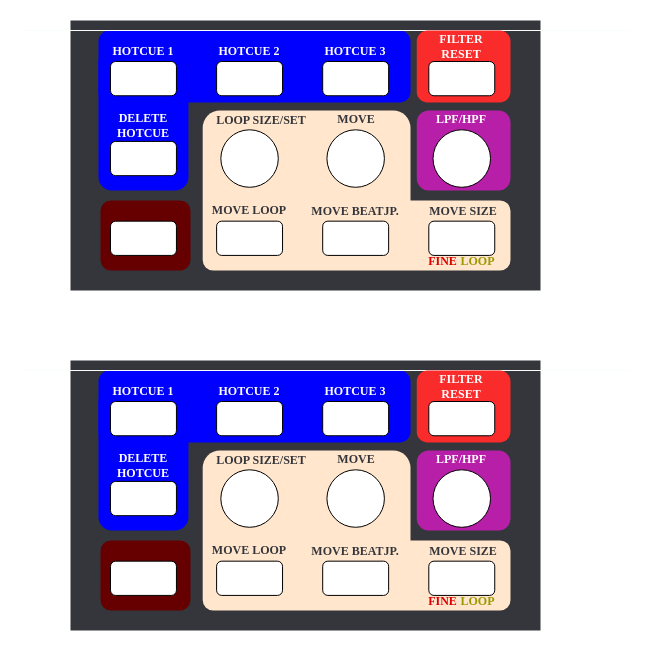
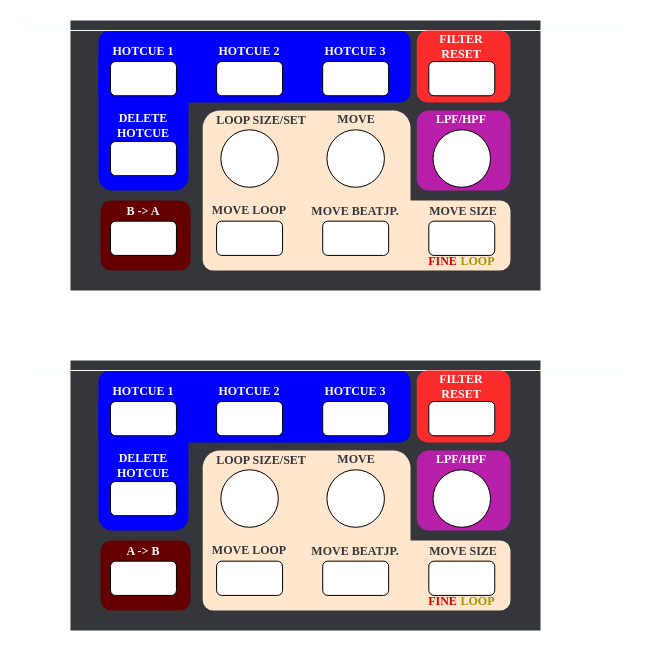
  <mxCell id="0" />
  <mxCell id="1" parent="0" />
  <mxCell id="2" value="" style="rounded=0;whiteSpace=wrap;html=1;shadow=0;glass=0;sketch=0;strokeColor=none;fillColor=#35363B;movable=0;editable=0;resizable=0;" parent="1" vertex="1"><mxGeometry x="70" y="20" width="470" height="270" as="geometry" /></mxCell>
  <mxCell id="3" value="" style="rounded=1;whiteSpace=wrap;html=1;shadow=0;glass=0;sketch=0;strokeColor=none;fillColor=#B81FA8;movable=0;editable=0;resizable=0;" parent="1" vertex="1"><mxGeometry x="416.27" y="110" width="93.73" height="80" as="geometry" /></mxCell>
  <mxCell id="4" value="" style="rounded=1;whiteSpace=wrap;html=1;shadow=0;glass=0;sketch=0;strokeColor=none;fillColor=#660000;movable=0;editable=0;resizable=0;" parent="1" vertex="1"><mxGeometry x="100" y="200" width="90" height="70" as="geometry" /></mxCell>
  <mxCell id="5" value="" style="rounded=1;whiteSpace=wrap;html=1;shadow=0;glass=0;sketch=0;fillColor=#0000FF;strokeColor=none;movable=0;editable=0;resizable=0;" parent="1" vertex="1"><mxGeometry x="97.97" y="47.79" width="90" height="142.21" as="geometry" /></mxCell>
  <mxCell id="6" value="" style="rounded=1;whiteSpace=wrap;html=1;shadow=0;glass=0;sketch=0;fillColor=#0000FF;strokeColor=none;movable=0;editable=0;resizable=0;rotatable=0;deletable=0;connectable=0;" parent="1" vertex="1"><mxGeometry x="98" y="30" width="312" height="72" as="geometry" /></mxCell>
  <mxCell id="7" value="" style="rounded=1;whiteSpace=wrap;html=1;shadow=0;glass=0;sketch=0;fillColor=#ffe6cc;strokeColor=none;movable=0;editable=0;resizable=0;" parent="1" vertex="1"><mxGeometry x="202.2" y="110" width="207.8" height="116" as="geometry" /></mxCell>
  <mxCell id="8" value="" style="rounded=1;whiteSpace=wrap;html=1;shadow=0;glass=0;sketch=0;fillColor=#ffe6cc;strokeColor=none;movable=0;editable=0;resizable=0;" parent="1" vertex="1"><mxGeometry x="202.2" y="200" width="307.8" height="70" as="geometry" /></mxCell>
  <mxCell id="9" value="" style="rounded=1;whiteSpace=wrap;html=1;sketch=0;glass=0;shadow=0;editable=0;resizable=0;movable=0;rotatable=0;deletable=0;" parent="1" vertex="1"><mxGeometry x="110" y="61" width="65.945" height="34.252" as="geometry" /></mxCell>
  <mxCell id="10" value="" style="rounded=1;whiteSpace=wrap;html=1;sketch=0;glass=0;shadow=0;editable=0;resizable=0;movable=0;rotatable=0;deletable=0;" parent="1" vertex="1"><mxGeometry x="216.1" y="61" width="65.945" height="34.252" as="geometry" /></mxCell>
  <mxCell id="11" value="" style="rounded=1;whiteSpace=wrap;html=1;sketch=0;glass=0;shadow=0;editable=0;resizable=0;movable=0;rotatable=0;deletable=0;" parent="1" vertex="1"><mxGeometry x="322.2" y="61" width="65.945" height="34.252" as="geometry" /></mxCell>
  <mxCell id="12" value="" style="rounded=1;whiteSpace=wrap;html=1;sketch=0;glass=0;shadow=0;editable=0;resizable=0;movable=0;rotatable=0;deletable=0;" parent="1" vertex="1"><mxGeometry x="110" y="140.92" width="65.945" height="34.252" as="geometry" /></mxCell>
  <mxCell id="13" value="" style="rounded=1;whiteSpace=wrap;html=1;sketch=0;glass=0;shadow=0;editable=0;resizable=0;movable=0;rotatable=0;deletable=0;" parent="1" vertex="1"><mxGeometry x="110" y="220.67" width="65.945" height="34.252" as="geometry" /></mxCell>
  <mxCell id="14" value="" style="rounded=1;whiteSpace=wrap;html=1;sketch=0;glass=0;shadow=0;editable=0;resizable=0;movable=0;rotatable=0;deletable=0;" parent="1" vertex="1"><mxGeometry x="216.1" y="220.67" width="65.945" height="34.252" as="geometry" /></mxCell>
  <mxCell id="15" value="" style="rounded=1;whiteSpace=wrap;html=1;sketch=0;glass=0;shadow=0;editable=0;resizable=0;movable=0;rotatable=0;deletable=0;" parent="1" vertex="1"><mxGeometry x="322.2" y="220.67" width="65.945" height="34.252" as="geometry" /></mxCell>
  <mxCell id="16" value="" style="rounded=1;whiteSpace=wrap;html=1;sketch=0;glass=0;shadow=0;editable=0;resizable=0;movable=0;rotatable=0;deletable=0;" parent="1" vertex="1"><mxGeometry x="428.3" y="220.67" width="65.945" height="34.252" as="geometry" /></mxCell>
  <mxCell id="17" value="" style="ellipse;whiteSpace=wrap;html=1;aspect=fixed;shadow=0;glass=0;sketch=0;editable=0;movable=0;resizable=0;rotatable=0;deletable=0;" parent="1" vertex="1"><mxGeometry x="220.33" y="129.31" width="57.48" height="57.48" as="geometry" /></mxCell>
  <mxCell id="18" value="" style="ellipse;whiteSpace=wrap;html=1;aspect=fixed;shadow=0;glass=0;sketch=0;editable=0;movable=0;resizable=0;rotatable=0;deletable=0;" parent="1" vertex="1"><mxGeometry x="326.43" y="129.31" width="57.48" height="57.48" as="geometry" /></mxCell>
  <mxCell id="19" value="" style="ellipse;whiteSpace=wrap;html=1;aspect=fixed;shadow=0;glass=0;sketch=0;editable=0;movable=0;resizable=0;rotatable=0;deletable=0;" parent="1" vertex="1"><mxGeometry x="432.53" y="129.31" width="57.48" height="57.48" as="geometry" /></mxCell>
  <mxCell id="20" value="" style="endArrow=none;html=1;movable=0;editable=0;strokeColor=#F7FFF8;" parent="1" edge="1"><mxGeometry width="50" height="50" relative="1" as="geometry"><mxPoint x="630" y="30" as="sourcePoint" /><mxPoint x="20" y="30" as="targetPoint" /></mxGeometry></mxCell>
  <mxCell id="21" value="HOTCUE 1" style="text;html=1;strokeColor=none;fillColor=none;align=center;verticalAlign=middle;whiteSpace=wrap;rounded=0;shadow=0;glass=0;sketch=0;fontColor=#FFFFFF;fontStyle=1;fontFamily=Tahoma;" parent="1" vertex="1"><mxGeometry x="102.97" y="41" width="80" height="20" as="geometry" /></mxCell>
  <mxCell id="22" value="HOTCUE 2" style="text;html=1;strokeColor=none;fillColor=none;align=center;verticalAlign=middle;whiteSpace=wrap;rounded=0;shadow=0;glass=0;sketch=0;fontColor=#FFFFFF;fontStyle=1;fontFamily=Tahoma;" parent="1" vertex="1"><mxGeometry x="209.07" y="41" width="80" height="20" as="geometry" /></mxCell>
  <mxCell id="23" value="HOTCUE 3" style="text;html=1;strokeColor=none;fillColor=none;align=center;verticalAlign=middle;whiteSpace=wrap;rounded=0;shadow=0;glass=0;sketch=0;fontColor=#FFFFFF;fontStyle=1;fontFamily=Tahoma;" parent="1" vertex="1"><mxGeometry x="315.17" y="41" width="80" height="20" as="geometry" /></mxCell>
  <mxCell id="24" value="DELETE&lt;br&gt;HOTCUE" style="text;html=1;strokeColor=none;fillColor=none;align=center;verticalAlign=middle;whiteSpace=wrap;rounded=0;shadow=0;glass=0;sketch=0;fontColor=#FFFFFF;fontStyle=1;fontFamily=Tahoma;" parent="1" vertex="1"><mxGeometry x="102.97" y="110" width="80" height="30.92" as="geometry" /></mxCell>
+ <mxCell id="25" value="B -&amp;gt; A" style="text;html=1;strokeColor=none;fillColor=none;align=center;verticalAlign=middle;whiteSpace=wrap;rounded=0;shadow=0;glass=0;sketch=0;fontColor=#FFFFFF;fontStyle=1;fontFamily=Tahoma;" parent="1" vertex="1"><mxGeometry x="102.97" y="200.67" width="80" height="20" as="geometry" /></mxCell>
  <mxCell id="26" value="LPF/HPF" style="text;html=1;strokeColor=none;fillColor=none;align=center;verticalAlign=middle;whiteSpace=wrap;rounded=0;shadow=0;glass=0;sketch=0;fontColor=#FFFFFF;fontStyle=1;fontFamily=Tahoma;" parent="1" vertex="1"><mxGeometry x="421.27" y="109.31" width="80" height="20" as="geometry" /></mxCell>
  <mxCell id="27" value="LOOP SIZE/SET" style="text;html=1;strokeColor=none;fillColor=none;align=center;verticalAlign=middle;whiteSpace=wrap;rounded=0;shadow=0;glass=0;sketch=0;fontStyle=1;fontFamily=Tahoma;fontColor=#35363B;" parent="1" vertex="1"><mxGeometry x="209.07" y="110" width="103.9" height="20" as="geometry" /></mxCell>
  <mxCell id="28" value="MOVE" style="text;html=1;strokeColor=none;fillColor=none;align=center;verticalAlign=middle;whiteSpace=wrap;rounded=0;shadow=0;glass=0;sketch=0;fontStyle=1;fontFamily=Tahoma;fontColor=#35363B;" parent="1" vertex="1"><mxGeometry x="304.15" y="108.89" width="103.9" height="20" as="geometry" /></mxCell>
  <mxCell id="29" value="MOVE LOOP" style="text;html=1;strokeColor=none;fillColor=none;align=center;verticalAlign=middle;whiteSpace=wrap;rounded=0;shadow=0;glass=0;sketch=0;fontStyle=1;fontFamily=Tahoma;fontColor=#35363B;" parent="1" vertex="1"><mxGeometry x="197.12" y="200" width="103.9" height="20" as="geometry" /></mxCell>
  <mxCell id="30" value="MOVE BEATJP." style="text;html=1;strokeColor=none;fillColor=none;align=center;verticalAlign=middle;whiteSpace=wrap;rounded=0;shadow=0;glass=0;sketch=0;fontStyle=1;fontFamily=Tahoma;fontColor=#35363B;" parent="1" vertex="1"><mxGeometry x="303.22" y="200.67" width="103.9" height="20" as="geometry" /></mxCell>
  <mxCell id="31" value="MOVE SIZE" style="text;html=1;strokeColor=none;fillColor=none;align=center;verticalAlign=middle;whiteSpace=wrap;rounded=0;shadow=0;glass=0;sketch=0;fontStyle=1;fontFamily=Tahoma;fontColor=#35363B;" parent="1" vertex="1"><mxGeometry x="411.18" y="200.67" width="103.9" height="20" as="geometry" /></mxCell>
  <mxCell id="32" value="FINE" style="text;html=1;strokeColor=none;fillColor=none;align=center;verticalAlign=middle;whiteSpace=wrap;rounded=0;shadow=0;glass=0;sketch=0;fontStyle=1;fontFamily=Tahoma;fontColor=#DE0000;" parent="1" vertex="1"><mxGeometry x="426.3" y="251" width="32.63" height="20" as="geometry" /></mxCell>
  <mxCell id="33" value="LOOP" style="text;html=1;strokeColor=none;fillColor=none;align=center;verticalAlign=middle;whiteSpace=wrap;rounded=0;shadow=0;glass=0;sketch=0;fontStyle=1;fontFamily=Tahoma;fontColor=#999900;" parent="1" vertex="1"><mxGeometry x="460.64" y="251" width="32.63" height="20" as="geometry" /></mxCell>
  <mxCell id="34" value="" style="rounded=0;whiteSpace=wrap;html=1;shadow=0;glass=0;sketch=0;strokeColor=none;fillColor=#35363B;movable=1;editable=0;resizable=0;" parent="1" vertex="1"><mxGeometry x="70" y="360" width="470" height="270" as="geometry" /></mxCell>
  <mxCell id="35" value="" style="rounded=1;whiteSpace=wrap;html=1;shadow=0;glass=0;sketch=0;strokeColor=none;fillColor=#B81FA8;movable=1;editable=0;resizable=0;" parent="1" vertex="1"><mxGeometry x="416.27" y="450" width="93.73" height="80" as="geometry" /></mxCell>
  <mxCell id="36" value="" style="rounded=1;whiteSpace=wrap;html=1;shadow=0;glass=0;sketch=0;strokeColor=none;fillColor=#660000;movable=1;editable=0;resizable=0;" parent="1" vertex="1"><mxGeometry x="100" y="540" width="90" height="70" as="geometry" /></mxCell>
  <mxCell id="37" value="" style="rounded=1;whiteSpace=wrap;html=1;shadow=0;glass=0;sketch=0;fillColor=#0000FF;strokeColor=none;movable=1;editable=0;resizable=0;" parent="1" vertex="1"><mxGeometry x="97.97" y="387.79" width="90" height="142.21" as="geometry" /></mxCell>
  <mxCell id="38" value="" style="rounded=1;whiteSpace=wrap;html=1;shadow=0;glass=0;sketch=0;fillColor=#0000FF;strokeColor=none;movable=1;editable=1;resizable=1;rotatable=1;deletable=1;connectable=1;" parent="1" vertex="1"><mxGeometry x="98" y="370" width="312" height="72" as="geometry" /></mxCell>
  <mxCell id="39" value="" style="rounded=1;whiteSpace=wrap;html=1;shadow=0;glass=0;sketch=0;fillColor=#ffe6cc;strokeColor=none;movable=1;editable=0;resizable=0;" parent="1" vertex="1"><mxGeometry x="202.2" y="450" width="207.8" height="116" as="geometry" /></mxCell>
  <mxCell id="40" value="" style="rounded=1;whiteSpace=wrap;html=1;shadow=0;glass=0;sketch=0;fillColor=#ffe6cc;strokeColor=none;movable=1;editable=0;resizable=0;" parent="1" vertex="1"><mxGeometry x="202.2" y="540" width="307.8" height="70" as="geometry" /></mxCell>
  <mxCell id="41" value="" style="rounded=1;whiteSpace=wrap;html=1;sketch=0;glass=0;shadow=0;editable=0;resizable=0;movable=1;rotatable=0;deletable=0;" parent="1" vertex="1"><mxGeometry x="110" y="401" width="65.945" height="34.252" as="geometry" /></mxCell>
  <mxCell id="42" value="" style="rounded=1;whiteSpace=wrap;html=1;sketch=0;glass=0;shadow=0;editable=0;resizable=0;movable=1;rotatable=0;deletable=0;" parent="1" vertex="1"><mxGeometry x="216.1" y="401" width="65.945" height="34.252" as="geometry" /></mxCell>
  <mxCell id="43" value="" style="rounded=1;whiteSpace=wrap;html=1;sketch=0;glass=0;shadow=0;editable=0;resizable=0;movable=1;rotatable=0;deletable=0;" parent="1" vertex="1"><mxGeometry x="322.2" y="401" width="65.945" height="34.252" as="geometry" /></mxCell>
  <mxCell id="44" value="" style="rounded=1;whiteSpace=wrap;html=1;sketch=0;glass=0;shadow=0;editable=0;resizable=0;movable=1;rotatable=0;deletable=0;" parent="1" vertex="1"><mxGeometry x="110" y="480.92" width="65.945" height="34.252" as="geometry" /></mxCell>
  <mxCell id="45" value="" style="rounded=1;whiteSpace=wrap;html=1;sketch=0;glass=0;shadow=0;editable=0;resizable=0;movable=1;rotatable=0;deletable=0;" parent="1" vertex="1"><mxGeometry x="110" y="560.67" width="65.945" height="34.252" as="geometry" /></mxCell>
  <mxCell id="46" value="" style="rounded=1;whiteSpace=wrap;html=1;sketch=0;glass=0;shadow=0;editable=0;resizable=0;movable=1;rotatable=0;deletable=0;" parent="1" vertex="1"><mxGeometry x="216.1" y="560.67" width="65.945" height="34.252" as="geometry" /></mxCell>
  <mxCell id="47" value="" style="rounded=1;whiteSpace=wrap;html=1;sketch=0;glass=0;shadow=0;editable=0;resizable=0;movable=1;rotatable=0;deletable=0;" parent="1" vertex="1"><mxGeometry x="322.2" y="560.67" width="65.945" height="34.252" as="geometry" /></mxCell>
  <mxCell id="48" value="" style="rounded=1;whiteSpace=wrap;html=1;sketch=0;glass=0;shadow=0;editable=0;resizable=0;movable=1;rotatable=0;deletable=0;" parent="1" vertex="1"><mxGeometry x="428.3" y="560.67" width="65.945" height="34.252" as="geometry" /></mxCell>
  <mxCell id="49" value="" style="ellipse;whiteSpace=wrap;html=1;aspect=fixed;shadow=0;glass=0;sketch=0;editable=0;movable=1;resizable=0;rotatable=0;deletable=0;" parent="1" vertex="1"><mxGeometry x="220.33" y="469.31" width="57.48" height="57.48" as="geometry" /></mxCell>
  <mxCell id="50" value="" style="ellipse;whiteSpace=wrap;html=1;aspect=fixed;shadow=0;glass=0;sketch=0;editable=0;movable=1;resizable=0;rotatable=0;deletable=0;" parent="1" vertex="1"><mxGeometry x="326.43" y="469.31" width="57.48" height="57.48" as="geometry" /></mxCell>
  <mxCell id="51" value="" style="ellipse;whiteSpace=wrap;html=1;aspect=fixed;shadow=0;glass=0;sketch=0;editable=0;movable=1;resizable=0;rotatable=0;deletable=0;" parent="1" vertex="1"><mxGeometry x="432.53" y="469.31" width="57.48" height="57.48" as="geometry" /></mxCell>
  <mxCell id="52" value="" style="endArrow=none;html=1;movable=1;editable=0;strokeColor=#F7FFF8;" parent="1" edge="1"><mxGeometry width="50" height="50" relative="1" as="geometry"><mxPoint x="630" y="370" as="sourcePoint" /><mxPoint x="20" y="370" as="targetPoint" /></mxGeometry></mxCell>
  <mxCell id="53" value="HOTCUE 1" style="text;html=1;strokeColor=none;fillColor=none;align=center;verticalAlign=middle;whiteSpace=wrap;rounded=0;shadow=0;glass=0;sketch=0;fontColor=#FFFFFF;fontStyle=1;fontFamily=Tahoma;movable=1;" parent="1" vertex="1"><mxGeometry x="102.97" y="381" width="80" height="20" as="geometry" /></mxCell>
  <mxCell id="54" value="HOTCUE 2" style="text;html=1;strokeColor=none;fillColor=none;align=center;verticalAlign=middle;whiteSpace=wrap;rounded=0;shadow=0;glass=0;sketch=0;fontColor=#FFFFFF;fontStyle=1;fontFamily=Tahoma;movable=1;" parent="1" vertex="1"><mxGeometry x="209.07" y="381" width="80" height="20" as="geometry" /></mxCell>
  <mxCell id="55" value="HOTCUE 3" style="text;html=1;strokeColor=none;fillColor=none;align=center;verticalAlign=middle;whiteSpace=wrap;rounded=0;shadow=0;glass=0;sketch=0;fontColor=#FFFFFF;fontStyle=1;fontFamily=Tahoma;movable=1;" parent="1" vertex="1"><mxGeometry x="315.17" y="381" width="80" height="20" as="geometry" /></mxCell>
  <mxCell id="56" value="DELETE&lt;br&gt;HOTCUE" style="text;html=1;strokeColor=none;fillColor=none;align=center;verticalAlign=middle;whiteSpace=wrap;rounded=0;shadow=0;glass=0;sketch=0;fontColor=#FFFFFF;fontStyle=1;fontFamily=Tahoma;movable=1;" parent="1" vertex="1"><mxGeometry x="102.97" y="450" width="80" height="30.92" as="geometry" /></mxCell>
+ <mxCell id="57" value="A -&amp;gt; B" style="text;html=1;strokeColor=none;fillColor=none;align=center;verticalAlign=middle;whiteSpace=wrap;rounded=0;shadow=0;glass=0;sketch=0;fontColor=#FFFFFF;fontStyle=1;fontFamily=Tahoma;movable=1;" parent="1" vertex="1"><mxGeometry x="102.97" y="540.67" width="80" height="20" as="geometry" /></mxCell>
  <mxCell id="58" value="LPF/HPF" style="text;html=1;strokeColor=none;fillColor=none;align=center;verticalAlign=middle;whiteSpace=wrap;rounded=0;shadow=0;glass=0;sketch=0;fontColor=#FFFFFF;fontStyle=1;fontFamily=Tahoma;movable=1;" parent="1" vertex="1"><mxGeometry x="421.27" y="449.31" width="80" height="20" as="geometry" /></mxCell>
  <mxCell id="59" value="LOOP SIZE/SET" style="text;html=1;strokeColor=none;fillColor=none;align=center;verticalAlign=middle;whiteSpace=wrap;rounded=0;shadow=0;glass=0;sketch=0;fontStyle=1;fontFamily=Tahoma;fontColor=#35363B;movable=1;" parent="1" vertex="1"><mxGeometry x="209.07" y="450" width="103.9" height="20" as="geometry" /></mxCell>
  <mxCell id="60" value="MOVE" style="text;html=1;strokeColor=none;fillColor=none;align=center;verticalAlign=middle;whiteSpace=wrap;rounded=0;shadow=0;glass=0;sketch=0;fontStyle=1;fontFamily=Tahoma;fontColor=#35363B;movable=1;" parent="1" vertex="1"><mxGeometry x="304.15" y="448.89" width="103.9" height="20" as="geometry" /></mxCell>
  <mxCell id="61" value="MOVE LOOP" style="text;html=1;strokeColor=none;fillColor=none;align=center;verticalAlign=middle;whiteSpace=wrap;rounded=0;shadow=0;glass=0;sketch=0;fontStyle=1;fontFamily=Tahoma;fontColor=#35363B;movable=1;" parent="1" vertex="1"><mxGeometry x="197.12" y="540" width="103.9" height="20" as="geometry" /></mxCell>
  <mxCell id="62" value="MOVE BEATJP." style="text;html=1;strokeColor=none;fillColor=none;align=center;verticalAlign=middle;whiteSpace=wrap;rounded=0;shadow=0;glass=0;sketch=0;fontStyle=1;fontFamily=Tahoma;fontColor=#35363B;movable=1;" parent="1" vertex="1"><mxGeometry x="303.22" y="540.67" width="103.9" height="20" as="geometry" /></mxCell>
  <mxCell id="63" value="MOVE SIZE" style="text;html=1;strokeColor=none;fillColor=none;align=center;verticalAlign=middle;whiteSpace=wrap;rounded=0;shadow=0;glass=0;sketch=0;fontStyle=1;fontFamily=Tahoma;fontColor=#35363B;movable=1;" parent="1" vertex="1"><mxGeometry x="411.18" y="540.67" width="103.9" height="20" as="geometry" /></mxCell>
  <mxCell id="64" value="FINE" style="text;html=1;strokeColor=none;fillColor=none;align=center;verticalAlign=middle;whiteSpace=wrap;rounded=0;shadow=0;glass=0;sketch=0;fontStyle=1;fontFamily=Tahoma;fontColor=#DE0000;movable=1;" parent="1" vertex="1"><mxGeometry x="426.3" y="591" width="32.63" height="20" as="geometry" /></mxCell>
  <mxCell id="65" value="LOOP" style="text;html=1;strokeColor=none;fillColor=none;align=center;verticalAlign=middle;whiteSpace=wrap;rounded=0;shadow=0;glass=0;sketch=0;fontStyle=1;fontFamily=Tahoma;fontColor=#999900;movable=1;" parent="1" vertex="1"><mxGeometry x="460.64" y="591" width="32.63" height="20" as="geometry" /></mxCell>
  <mxCell id="66" value="" style="rounded=1;whiteSpace=wrap;html=1;shadow=0;glass=0;sketch=0;strokeColor=none;fillColor=#FA2B2B;movable=1;editable=1;resizable=1;rotatable=1;deletable=1;connectable=1;" vertex="1" parent="1"><mxGeometry x="416.27" y="30" width="93.73" height="72" as="geometry" /></mxCell>
  <mxCell id="67" value="FILTER RESET" style="text;html=1;strokeColor=none;fillColor=none;align=center;verticalAlign=middle;whiteSpace=wrap;rounded=0;shadow=0;glass=0;sketch=0;fontColor=#FFFFFF;fontStyle=1;fontFamily=Tahoma;" parent="1" vertex="1"><mxGeometry x="421.27" y="30" width="80" height="31" as="geometry" /></mxCell>
  <mxCell id="68" value="" style="rounded=1;whiteSpace=wrap;html=1;sketch=0;glass=0;shadow=0;editable=0;resizable=0;movable=0;rotatable=0;deletable=0;connectable=0;" parent="1" vertex="1"><mxGeometry x="428.3" y="61" width="65.945" height="34.252" as="geometry" /></mxCell>
  <mxCell id="69" value="" style="rounded=1;whiteSpace=wrap;html=1;shadow=0;glass=0;sketch=0;strokeColor=none;fillColor=#FA2B2B;movable=1;editable=1;resizable=1;rotatable=1;deletable=1;connectable=1;" vertex="1" parent="1"><mxGeometry x="416.27" y="370" width="93.73" height="72" as="geometry" /></mxCell>
  <mxCell id="70" value="" style="rounded=1;whiteSpace=wrap;html=1;sketch=0;glass=0;shadow=0;editable=0;resizable=0;movable=0;rotatable=0;deletable=0;connectable=0;" parent="1" vertex="1"><mxGeometry x="428.3" y="401" width="65.945" height="34.252" as="geometry" /></mxCell>
  <mxCell id="71" value="FILTER RESET" style="text;html=1;strokeColor=none;fillColor=none;align=center;verticalAlign=middle;whiteSpace=wrap;rounded=0;shadow=0;glass=0;sketch=0;fontColor=#FFFFFF;fontStyle=1;fontFamily=Tahoma;movable=1;" parent="1" vertex="1"><mxGeometry x="421.27" y="370" width="80" height="31" as="geometry" /></mxCell>
